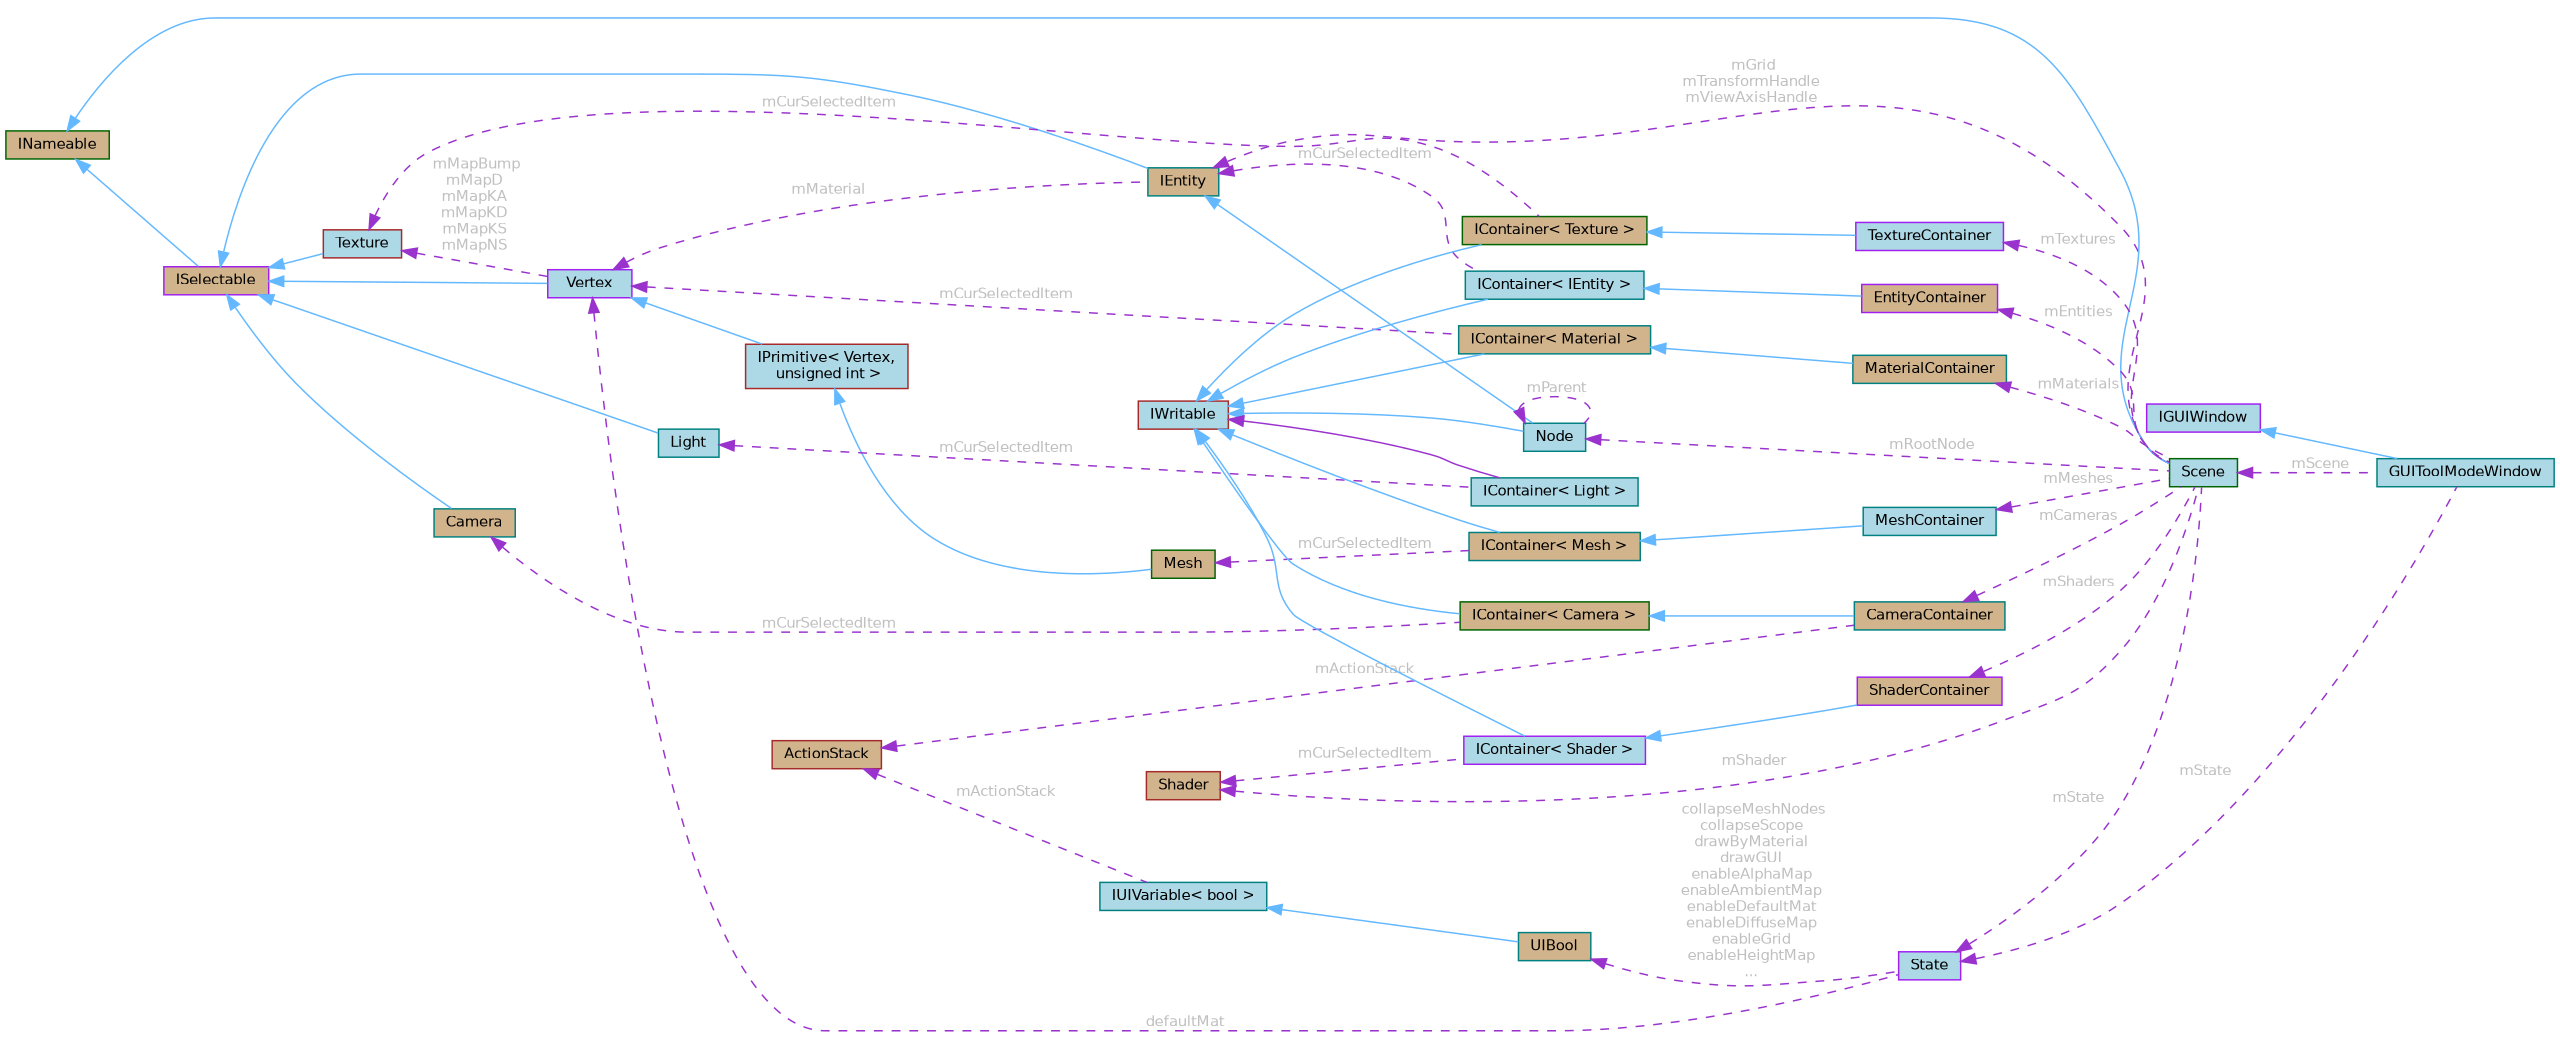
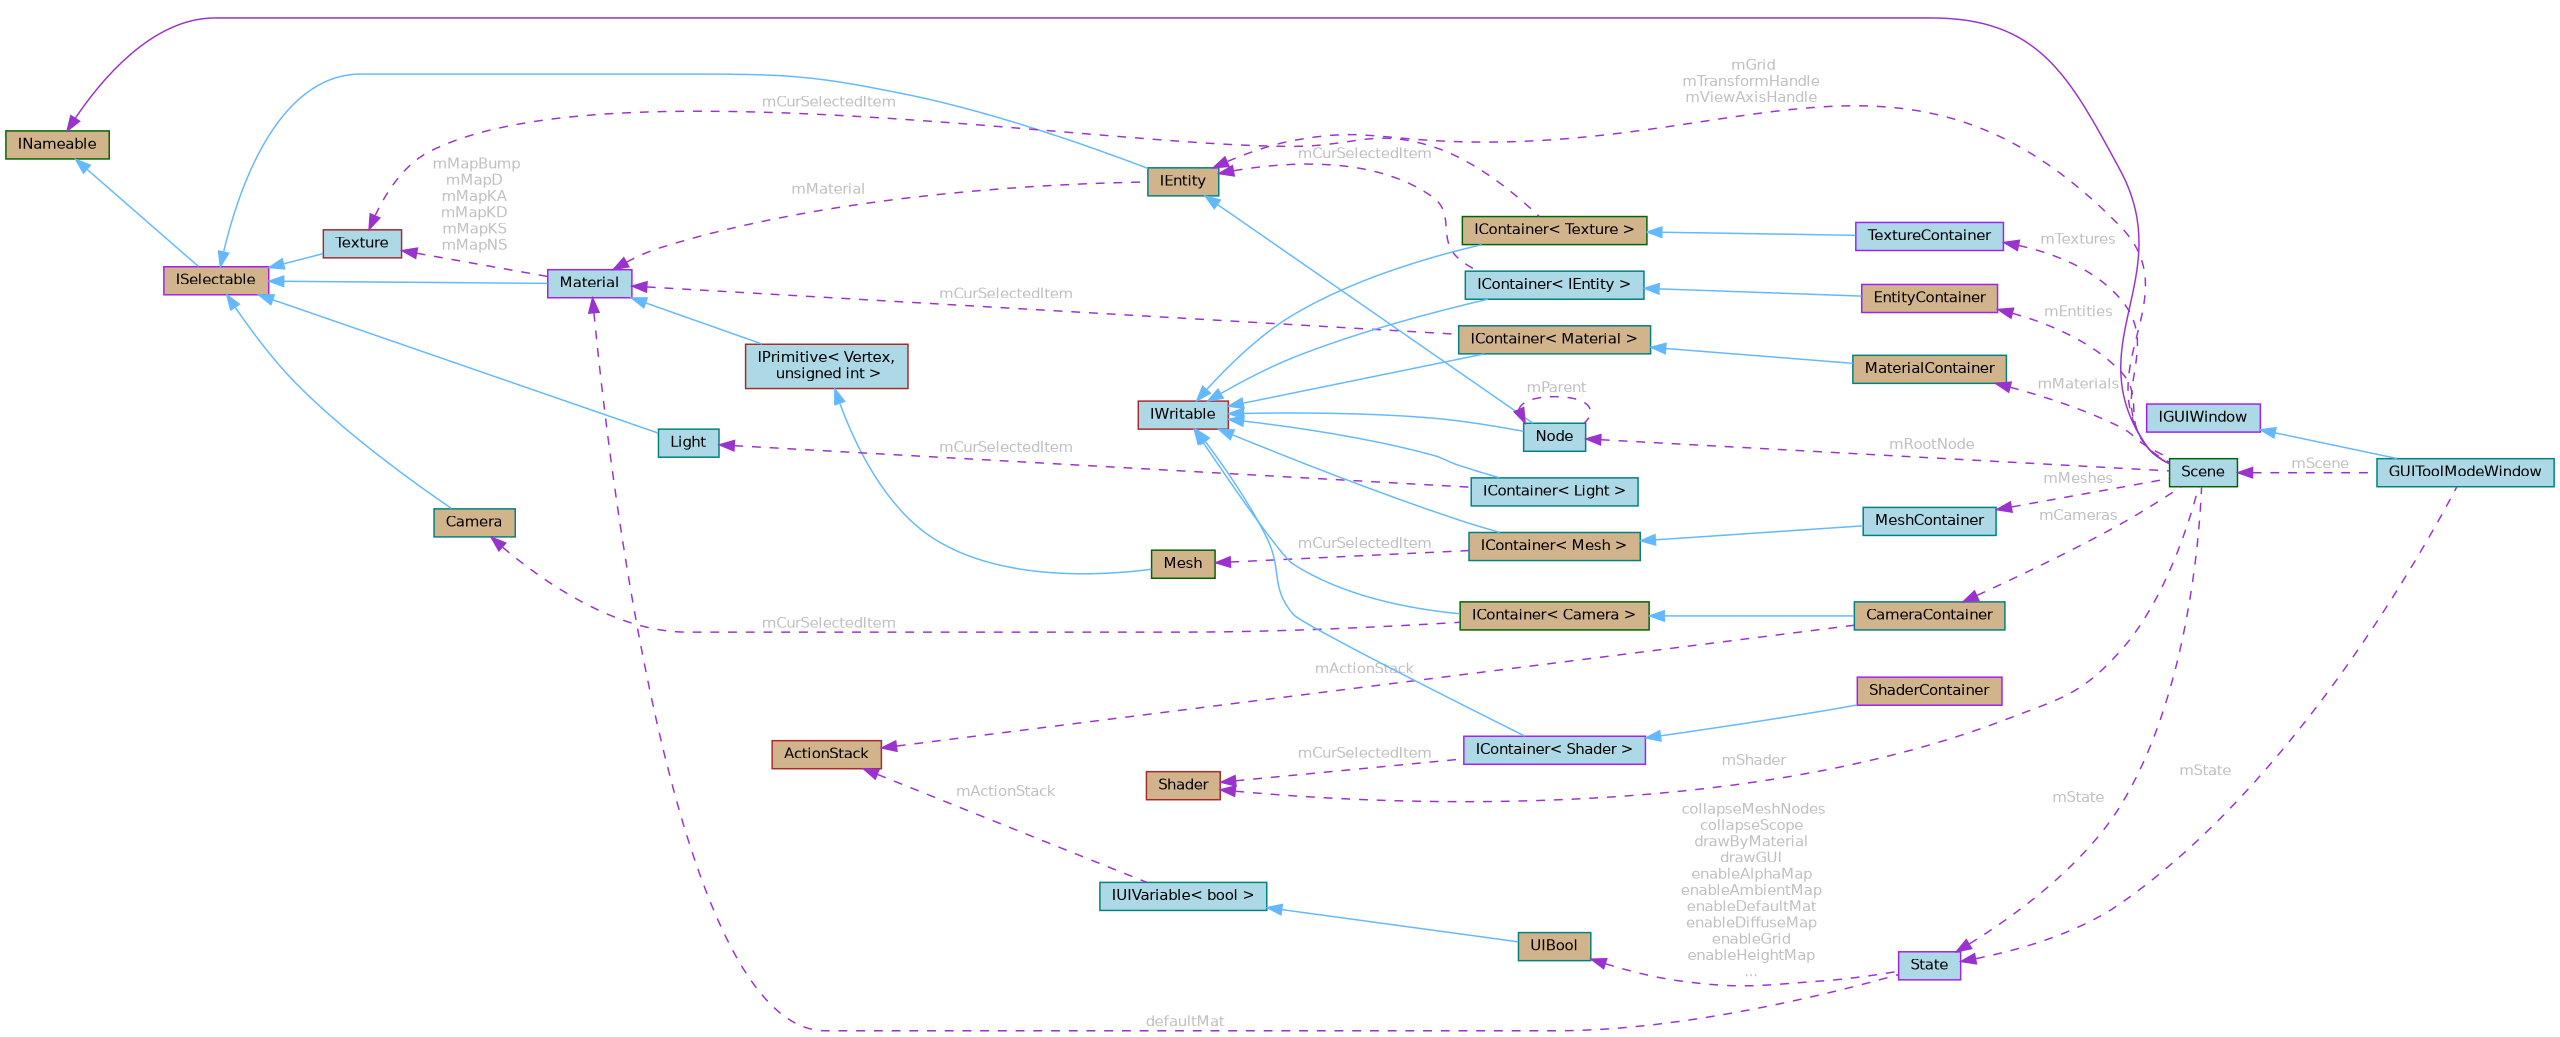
  digraph {
    rankdir=LR
    node [color=teal fillcolor=lightblue fontname=Helvetica fontsize=10 shape=box style=filled]
    edge [color=steelblue1 dir=back fontname=Helvetica fontsize=10 labelfontname=Helvetica labelfontsize=10 style=solid]
    n1 [fontcolor=black height=0.2 label=GUIToolModeWindow width=0.4]
    n2 [color=purple height=0.2 label=IGUIWindow width=0.4]
    n3 [color=purple height=0.2 label=State width=0.4]
    n4 [color=darkgreen height=0.2 label=Scene width=0.4]
    n5 [fillcolor=tan height=0.2 label=UIBool width=0.4]
    n6 [height=0.2 label="IUIVariable\< bool \>" width=0.4]
    n7 [color=brown fillcolor=tan height=0.2 label=ActionStack width=0.4]
    n8 [fillcolor=tan height=0.2 label=CameraContainer width=0.4]
-   n9 [color=purple height=0.2 label=Vertex width=0.4]
+   n9 [color=purple height=0.2 label=Material width=0.4]
    n10 [fillcolor=tan height=0.2 label=IEntity width=0.4]
    n11 [fillcolor=tan height=0.2 label="IContainer\< Material \>" width=0.4]
    n12 [color=brown height=0.2 label="IPrimitive\< Vertex,\l unsigned int \>" width=0.4]
    n13 [height=0.2 label="Node" width=0.4]
    n14 [height=0.2 label="IContainer\< IEntity \>" width=0.4]
    n15 [fillcolor=tan height=0.2 label=MaterialContainer width=0.4]
    n16 [color=purple fillcolor=tan height=0.2 label=ISelectable width=0.4]
    n17 [color=brown height=0.2 label=Texture width=0.4]
    n18 [height=0.2 label=Light width=0.4]
    n19 [fillcolor=tan height=0.2 label=Camera width=0.4]
    n20 [color=darkgreen fillcolor=tan height=0.2 label="IContainer\< Texture \>" width=0.4]
    n21 [height=0.2 label="IContainer\< Light \>" width=0.4]
    n22 [color=darkgreen fillcolor=tan height=0.2 label="IContainer\< Camera \>" width=0.4]
    n23 [color=darkgreen fillcolor=tan height=0.2 label=INameable width=0.4]
    n24 [color=purple height=0.2 label=TextureContainer width=0.4]
    n25 [color=darkgreen fillcolor=tan height=0.2 label=Mesh width=0.4]
    n26 [color=purple fillcolor=tan height=0.2 label=EntityContainer width=0.4]
    n27 [color=brown fillcolor=tan height=0.2 label=Shader width=0.4]
    n28 [color=purple height=0.2 label="IContainer\< Shader \>" width=0.4]
    n29 [color=purple fillcolor=tan height=0.2 label=ShaderContainer width=0.4]
    n30 [color=brown height=0.2 label=IWritable width=0.4]
    n31 [fillcolor=tan height=0.2 label="IContainer\< Mesh \>" width=0.4]
    n32 [height=0.2 label=MeshContainer width=0.4]
    n2 -> n1
    n3 -> n1 [color=darkorchid3 fontcolor=grey label=" mState" style=dashed]
    n3 -> n4 [color=darkorchid3 fontcolor=grey label=" mState" style=dashed]
    n4 -> n1 [color=darkorchid3 fontcolor=grey label=" mScene" style=dashed]
    n5 -> n3 [color=darkorchid3 fontcolor=grey label=" collapseMeshNodes\ncollapseScope\ndrawByMaterial\ndrawGUI\nenableAlphaMap\nenableAmbientMap\nenableDefaultMat\nenableDiffuseMap\nenableGrid\nenableHeightMap\n..." style=dashed]
    n6 -> n5
    n7 -> n6 [color=darkorchid3 fontcolor=grey label=" mActionStack" style=dashed]
    n7 -> n8 [color=darkorchid3 fontcolor=grey label=" mActionStack" style=dashed]
    n8 -> n4 [color=darkorchid3 fontcolor=grey label=" mCameras" style=dashed]
    n9 -> n3 [color=darkorchid3 fontcolor=grey label=" defaultMat" style=dashed]
    n9 -> n10 [color=darkorchid3 fontcolor=grey label=" mMaterial" style=dashed]
    n9 -> n11 [color=darkorchid3 fontcolor=grey label=" mCurSelectedItem" style=dashed]
    n9 -> n12
    n10 -> n4 [color=darkorchid3 fontcolor=grey label=" mGrid\nmTransformHandle\nmViewAxisHandle" style=dashed]
    n10 -> n13
    n10 -> n14 [color=darkorchid3 fontcolor=grey label=" mCurSelectedItem" style=dashed]
    n11 -> n15
    n12 -> n25
    n13 -> n4 [color=darkorchid3 fontcolor=grey label=" mRootNode" style=dashed]
    n13 -> n13 [color=darkorchid3 fontcolor=grey label=" mParent" style=dashed]
    n14 -> n26
    n15 -> n4 [color=darkorchid3 fontcolor=grey label=" mMaterials" style=dashed]
    n16 -> n9
    n16 -> n10
    n16 -> n17
    n16 -> n18
    n16 -> n19
    n17 -> n9 [color=darkorchid3 fontcolor=grey label=" mMapBump\nmMapD\nmMapKA\nmMapKD\nmMapKS\nmMapNS" style=dashed]
    n17 -> n20 [color=darkorchid3 fontcolor=grey label=" mCurSelectedItem" style=dashed]
    n18 -> n21 [color=darkorchid3 fontcolor=grey label=" mCurSelectedItem" style=dashed]
    n19 -> n22 [color=darkorchid3 fontcolor=grey label=" mCurSelectedItem" style=dashed]
    n20 -> n24
    n22 -> n8
-   n23 -> n4
+   n23 -> n4 [color=darkorchid3]
    n23 -> n16
    n24 -> n4 [color=darkorchid3 fontcolor=grey label=" mTextures" style=dashed]
    n25 -> n31 [color=darkorchid3 fontcolor=grey label=" mCurSelectedItem" style=dashed]
    n26 -> n4 [color=darkorchid3 fontcolor=grey label=" mEntities" style=dashed]
    n27 -> n4 [color=darkorchid3 fontcolor=grey label=" mShader" style=dashed]
    n27 -> n28 [color=darkorchid3 fontcolor=grey label=" mCurSelectedItem" style=dashed]
    n28 -> n29
-   n29 -> n4 [color=darkorchid3 fontcolor=grey label=" mShaders" style=dashed]
    n30 -> n11
    n30 -> n13
    n30 -> n14
    n30 -> n20
-   n30 -> n21 [color=darkorchid3]
+   n30 -> n21
    n30 -> n22
    n30 -> n28
    n30 -> n31
    n31 -> n32
    n32 -> n4 [color=darkorchid3 fontcolor=grey label=" mMeshes" style=dashed]
  }
